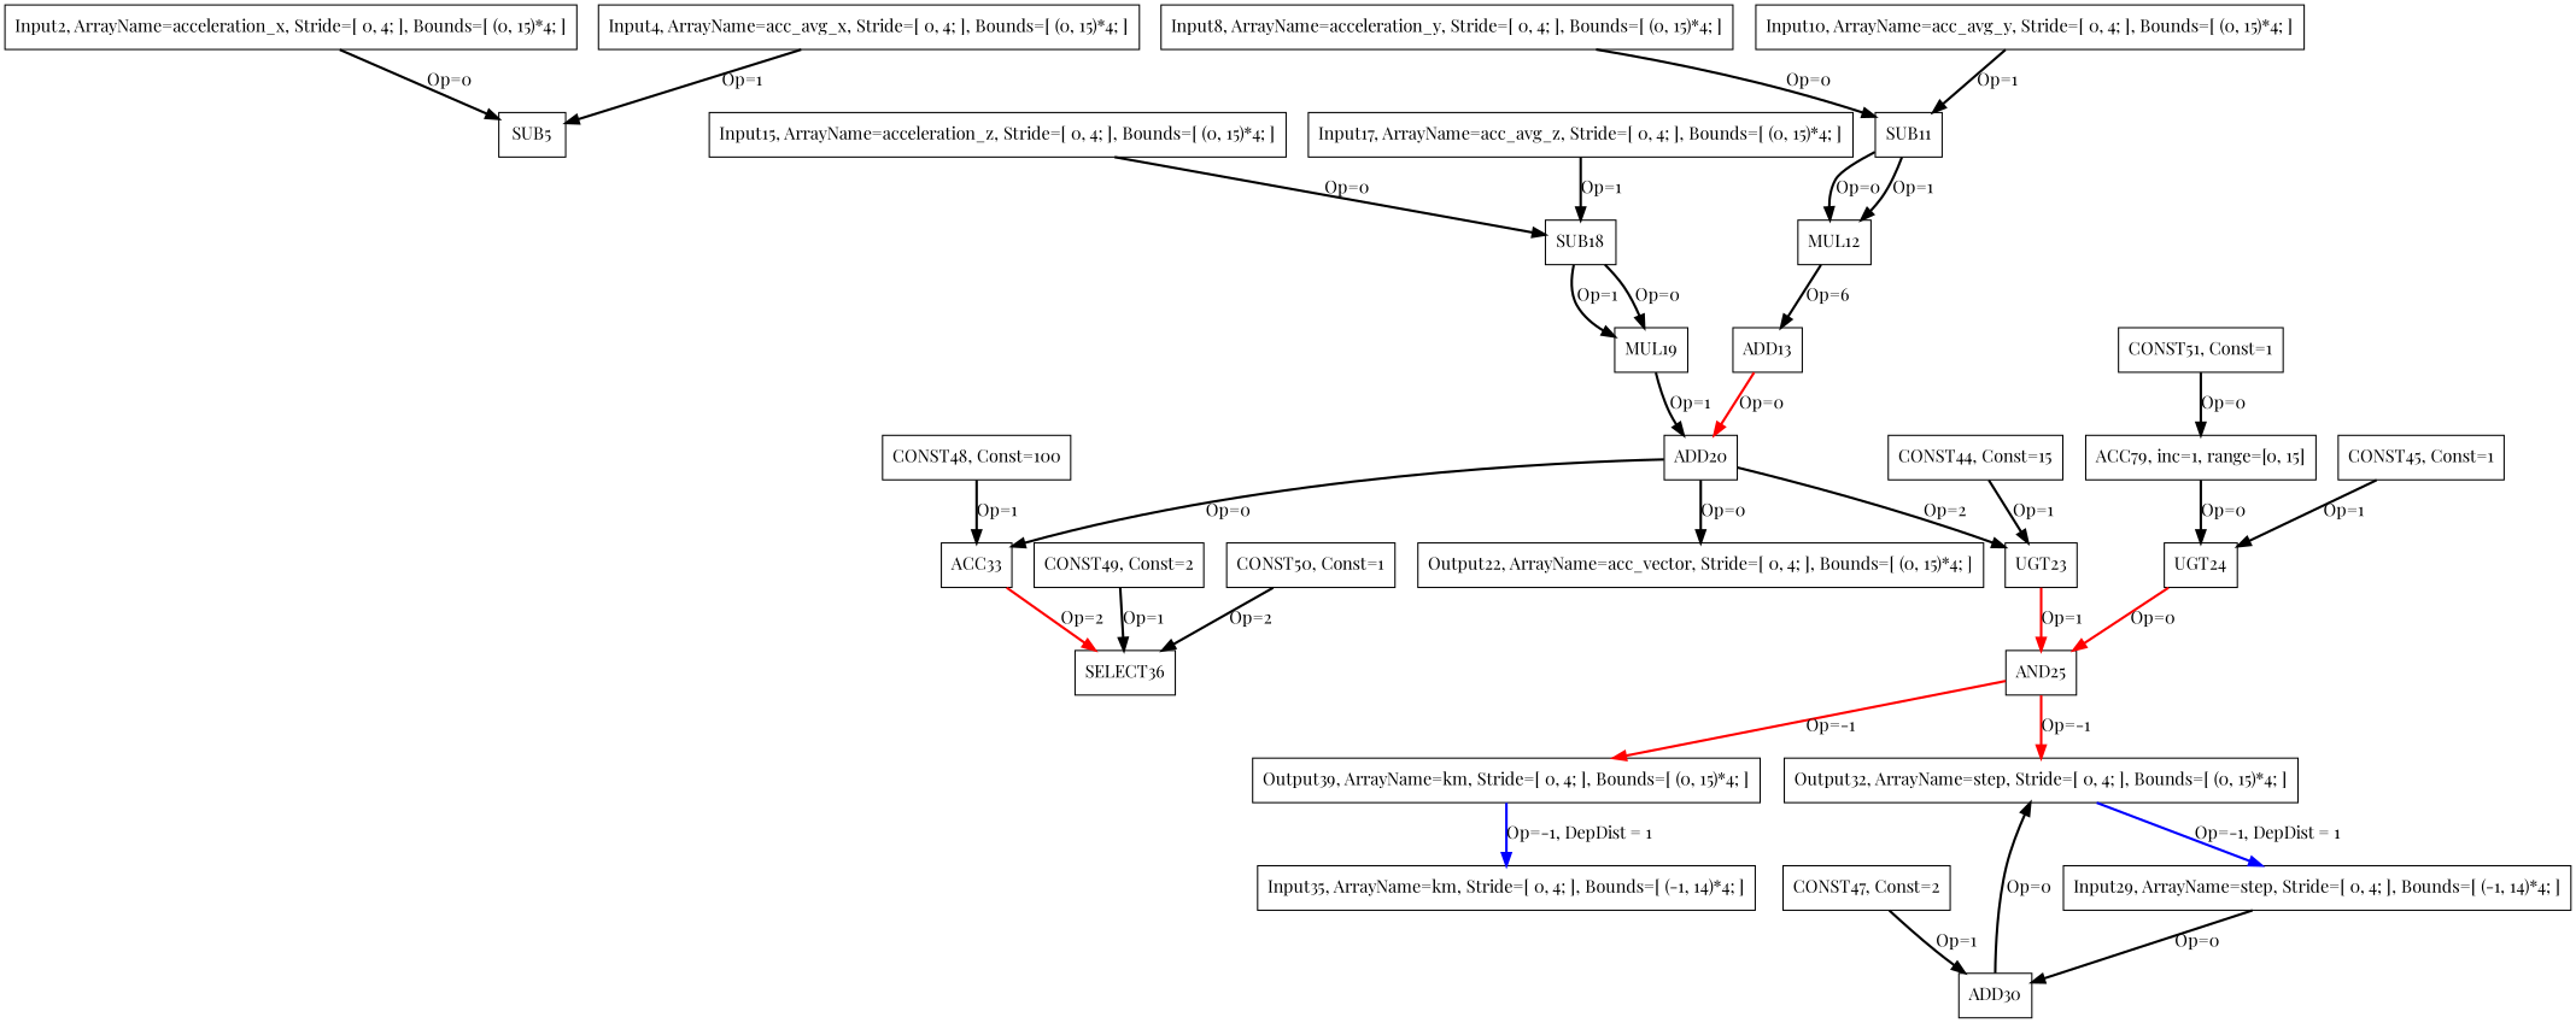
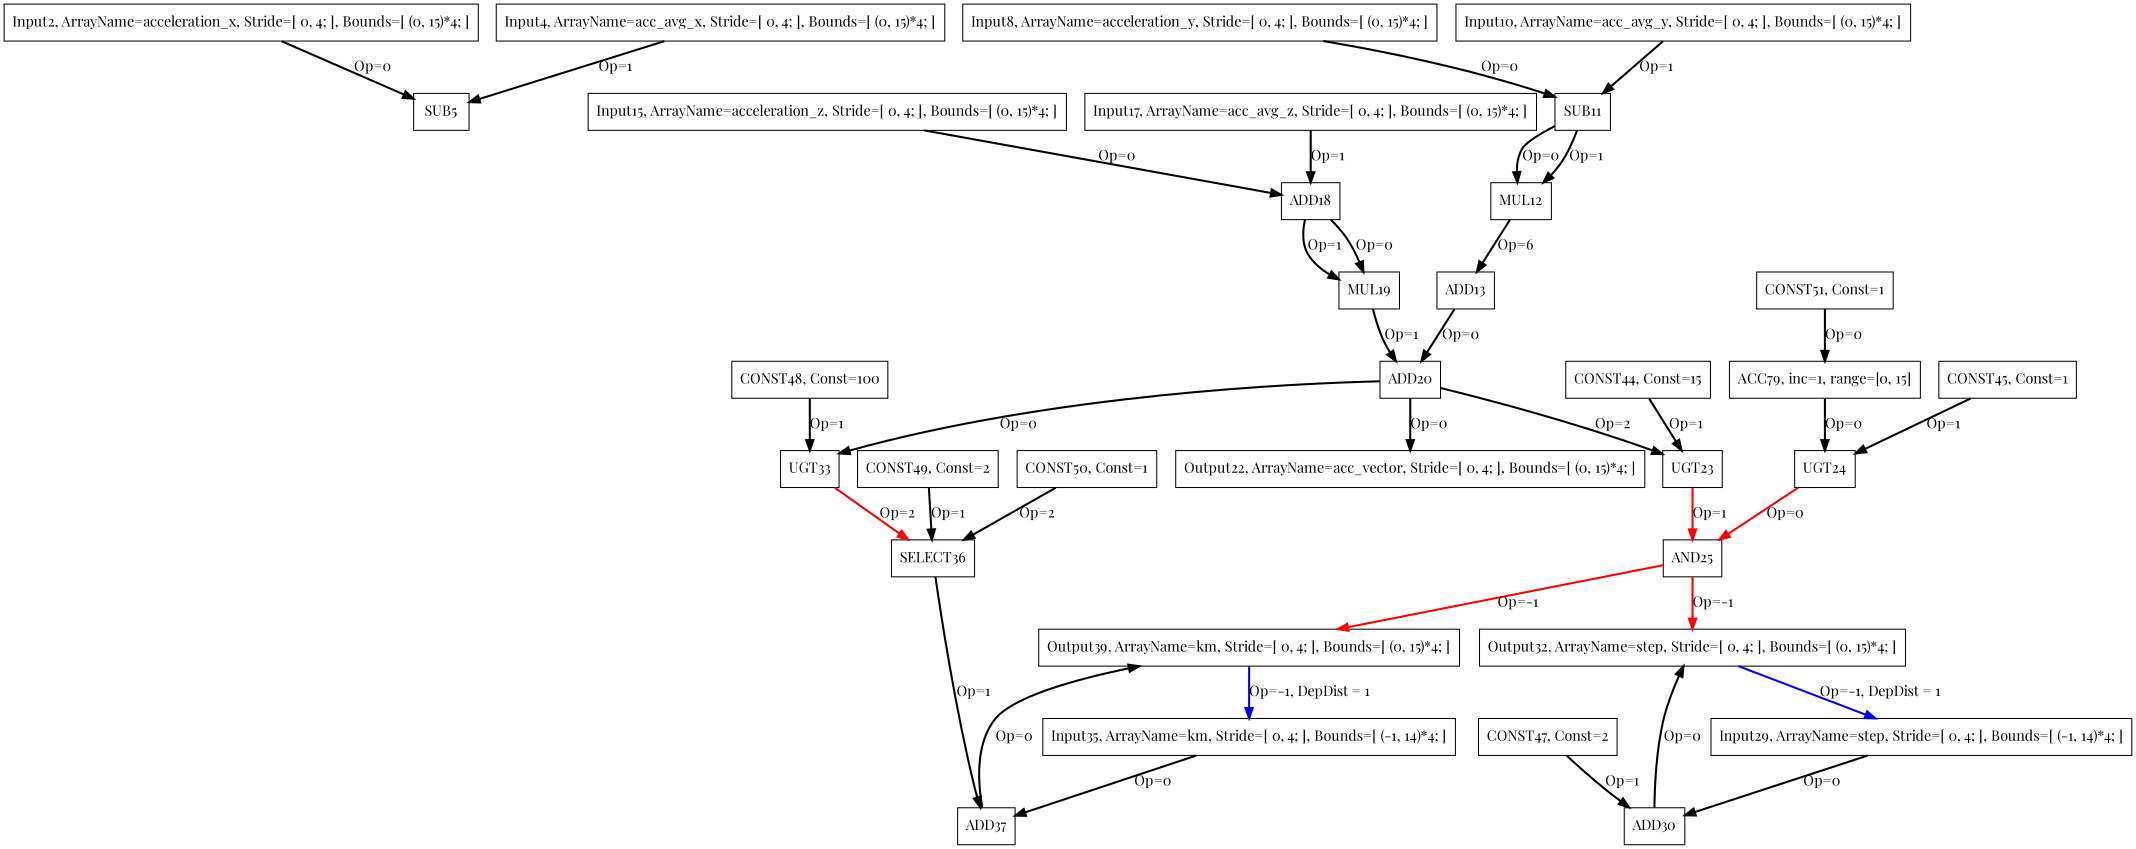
  digraph {
    fontname="Playfair Display"
    node [color=black fontname="Playfair Display" shape=box]
    edge [color=black fontname="Playfair Display" style=bold]
    n1 [label="Input2, ArrayName=acceleration_x, Stride=[ 0, 4; ], Bounds=[ (0, 15)*4; ]"]
    n2 [label=SUB5]
    n3 [label="Input4, ArrayName=acc_avg_x, Stride=[ 0, 4; ], Bounds=[ (0, 15)*4; ]"]
    n4 [label=ADD13]
    n5 [label=ADD20]
    n6 [label="Input8, ArrayName=acceleration_y, Stride=[ 0, 4; ], Bounds=[ (0, 15)*4; ]"]
    n7 [label=SUB11]
    n8 [label=MUL12]
    n9 [label="Input10, ArrayName=acc_avg_y, Stride=[ 0, 4; ], Bounds=[ (0, 15)*4; ]"]
    n10 [label="Output22, ArrayName=acc_vector, Stride=[ 0, 4; ], Bounds=[ (0, 15)*4; ]"]
    n11 [label=UGT23]
-   n12 [label=ACC33]
+   n12 [label=UGT33]
    n13 [label="Input15, ArrayName=acceleration_z, Stride=[ 0, 4; ], Bounds=[ (0, 15)*4; ]"]
-   n14 [label=SUB18]
+   n14 [label=ADD18]
    n15 [label=MUL19]
    n16 [label="Input17, ArrayName=acc_avg_z, Stride=[ 0, 4; ], Bounds=[ (0, 15)*4; ]"]
    n17 [label=AND25]
    n18 [label=SELECT36]
    n19 [label="Output32, ArrayName=step, Stride=[ 0, 4; ], Bounds=[ (0, 15)*4; ]"]
    n20 [label="Output39, ArrayName=km, Stride=[ 0, 4; ], Bounds=[ (0, 15)*4; ]"]
    n21 [label=UGT24]
    n22 [label="Input29, ArrayName=step, Stride=[ 0, 4; ], Bounds=[ (-1, 14)*4; ]"]
    n23 [label="Input35, ArrayName=km, Stride=[ 0, 4; ], Bounds=[ (-1, 14)*4; ]"]
    n24 [label=ADD30]
+   n25 [label=ADD37]
    n26 [label="CONST44, Const=15"]
    n27 [label="CONST45, Const=1"]
    n28 [label="CONST47, Const=2"]
    n29 [label="CONST48, Const=100"]
    n30 [label="CONST49, Const=2"]
    n31 [label="CONST50, Const=1"]
    n32 [label="CONST51, Const=1"]
    n33 [label="ACC79, inc=1, range=[0, 15]"]
    n1 -> n2 [label="Op=0"]
    n3 -> n2 [label="Op=1"]
-   n4 -> n5 [color=red label="Op=0"]
+   n4 -> n5 [label="Op=0"]
    n5 -> n10 [label="Op=0"]
    n5 -> n11 [label="Op=2"]
    n5 -> n12 [label="Op=0"]
    n6 -> n7 [label="Op=0"]
    n7 -> n8 [label="Op=0"]
    n7 -> n8 [label="Op=1"]
    n8 -> n4 [label="Op=6"]
    n9 -> n7 [label="Op=1"]
    n11 -> n17 [color=red label="Op=1"]
    n12 -> n18 [color=red label="Op=2"]
    n13 -> n14 [label="Op=0"]
    n14 -> n15 [label="Op=0"]
    n14 -> n15 [label="Op=1"]
    n15 -> n5 [label="Op=1"]
    n16 -> n14 [label="Op=1"]
    n17 -> n19 [color=red label="Op=-1"]
    n17 -> n20 [color=red label="Op=-1"]
+   n18 -> n25 [label="Op=1"]
    n19 -> n22 [color=blue label="Op=-1, DepDist = 1"]
    n20 -> n23 [color=blue label="Op=-1, DepDist = 1"]
    n21 -> n17 [color=red label="Op=0"]
    n22 -> n24 [label="Op=0"]
+   n23 -> n25 [label="Op=0"]
    n24 -> n19 [label="Op=0"]
+   n25 -> n20 [label="Op=0"]
    n26 -> n11 [label="Op=1"]
    n27 -> n21 [label="Op=1"]
    n28 -> n24 [label="Op=1"]
    n29 -> n12 [label="Op=1"]
    n30 -> n18 [label="Op=1"]
    n31 -> n18 [label="Op=2"]
    n32 -> n33 [label="Op=0"]
    n33 -> n21 [label="Op=0"]
  }
